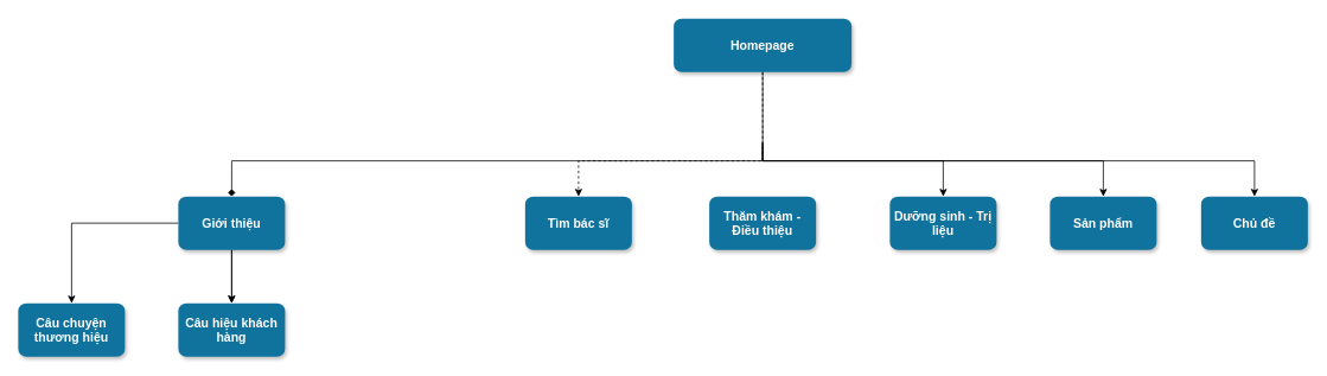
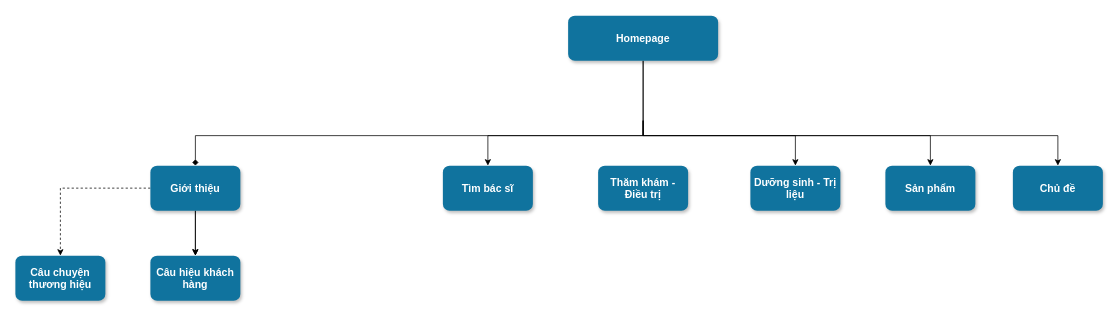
  <mxCell id="0" />
  <mxCell id="1" parent="0" />
  <mxCell id="2" value="" style="edgeStyle=orthogonalEdgeStyle;rounded=0;orthogonalLoop=1;jettySize=auto;html=1;exitX=0.5;exitY=1;exitDx=0;exitDy=0;endArrow=diamond;" edge="1" parent="1" source="7" target="11"><mxGeometry relative="1" as="geometry"><Array as="points"><mxPoint x="857" y="180" /><mxPoint x="260" y="180" /></Array></mxGeometry></mxCell>
- <mxCell id="3" value="" style="edgeStyle=orthogonalEdgeStyle;rounded=0;orthogonalLoop=1;jettySize=auto;html=1;exitX=0.5;exitY=1;exitDx=0;exitDy=0;dashed=1;" edge="1" parent="1" source="7" target="14"><mxGeometry relative="1" as="geometry"><mxPoint x="857" y="160" as="sourcePoint" /><Array as="points"><mxPoint x="857" y="180" /><mxPoint x="650" y="180" /></Array></mxGeometry></mxCell>
+ <mxCell id="3" value="" style="edgeStyle=orthogonalEdgeStyle;rounded=0;orthogonalLoop=1;jettySize=auto;html=1;exitX=0.5;exitY=1;exitDx=0;exitDy=0;" edge="1" parent="1" source="7" target="14"><mxGeometry relative="1" as="geometry"><mxPoint x="857" y="160" as="sourcePoint" /><Array as="points"><mxPoint x="857" y="180" /><mxPoint x="650" y="180" /></Array></mxGeometry></mxCell>
  <mxCell id="4" value="" style="edgeStyle=orthogonalEdgeStyle;rounded=0;orthogonalLoop=1;jettySize=auto;html=1;" edge="1" parent="1" target="16"><mxGeometry relative="1" as="geometry"><mxPoint x="857" y="160" as="sourcePoint" /><Array as="points"><mxPoint x="857" y="180" /><mxPoint x="1060" y="180" /></Array></mxGeometry></mxCell>
  <mxCell id="5" value="" style="edgeStyle=orthogonalEdgeStyle;rounded=0;orthogonalLoop=1;jettySize=auto;html=1;" edge="1" parent="1" target="17"><mxGeometry relative="1" as="geometry"><mxPoint x="857" y="160" as="sourcePoint" /><Array as="points"><mxPoint x="857" y="180" /><mxPoint x="1240" y="180" /></Array></mxGeometry></mxCell>
  <mxCell id="6" value="" style="edgeStyle=orthogonalEdgeStyle;rounded=0;orthogonalLoop=1;jettySize=auto;html=1;" edge="1" parent="1" target="18"><mxGeometry relative="1" as="geometry"><mxPoint x="857" y="160" as="sourcePoint" /><Array as="points"><mxPoint x="857" y="180" /><mxPoint x="1410" y="180" /></Array></mxGeometry></mxCell>
  <mxCell id="7" value="Homepage" style="rounded=1;fillColor=#10739E;strokeColor=none;shadow=1;gradientColor=none;fontStyle=1;fontColor=#FFFFFF;fontSize=14;" parent="1" vertex="1"><mxGeometry x="757" y="20" width="200" height="60" as="geometry" /></mxCell>
- <mxCell id="8" value="" style="edgeStyle=orthogonalEdgeStyle;rounded=0;orthogonalLoop=1;jettySize=auto;html=1;" edge="1" parent="1" source="11" target="12"><mxGeometry relative="1" as="geometry" /></mxCell>
+ <mxCell id="8" value="" style="edgeStyle=orthogonalEdgeStyle;rounded=0;orthogonalLoop=1;jettySize=auto;html=1;dashed=1;" edge="1" parent="1" source="11" target="12"><mxGeometry relative="1" as="geometry" /></mxCell>
  <mxCell id="9" value="" style="edgeStyle=orthogonalEdgeStyle;rounded=0;orthogonalLoop=1;jettySize=auto;html=1;" edge="1" parent="1" source="11" target="13"><mxGeometry relative="1" as="geometry" /></mxCell>
  <mxCell id="10" value="" style="edgeStyle=orthogonalEdgeStyle;rounded=0;orthogonalLoop=1;jettySize=auto;html=1;" edge="1" parent="1" source="11" target="13"><mxGeometry relative="1" as="geometry" /></mxCell>
  <mxCell id="11" value="Giới thiệu" style="whiteSpace=wrap;html=1;rounded=1;shadow=1;fontSize=14;fontColor=#FFFFFF;fontStyle=1;strokeColor=none;fillColor=#10739E;" vertex="1" parent="1"><mxGeometry x="200" y="220" width="120" height="60" as="geometry" /></mxCell>
  <mxCell id="12" value="Câu chuyện thương hiệu" style="whiteSpace=wrap;html=1;rounded=1;shadow=1;fontSize=14;fontColor=#FFFFFF;fontStyle=1;strokeColor=none;fillColor=#10739E;" vertex="1" parent="1"><mxGeometry x="20" y="340" width="120" height="60" as="geometry" /></mxCell>
  <mxCell id="13" value="Câu hiệu khách hàng" style="whiteSpace=wrap;html=1;rounded=1;shadow=1;fontSize=14;fontColor=#FFFFFF;fontStyle=1;strokeColor=none;fillColor=#10739E;" vertex="1" parent="1"><mxGeometry x="200" y="340" width="120" height="60" as="geometry" /></mxCell>
  <mxCell id="14" value="Tìm bác sĩ" style="rounded=1;whiteSpace=wrap;html=1;shadow=1;fontSize=14;fontColor=#FFFFFF;fontStyle=1;strokeColor=none;fillColor=#10739E;" vertex="1" parent="1"><mxGeometry x="590" y="220" width="120" height="60" as="geometry" /></mxCell>
- <mxCell id="15" value="Thăm khám - Điều thiệu" style="whiteSpace=wrap;html=1;rounded=1;shadow=1;fontSize=14;fontColor=#FFFFFF;fontStyle=1;strokeColor=none;fillColor=#10739E;" vertex="1" parent="1"><mxGeometry x="797" y="220" width="120" height="60" as="geometry" /></mxCell>
+ <mxCell id="15" value="Thăm khám - Điều trị" style="whiteSpace=wrap;html=1;rounded=1;shadow=1;fontSize=14;fontColor=#FFFFFF;fontStyle=1;strokeColor=none;fillColor=#10739E;" vertex="1" parent="1"><mxGeometry x="797" y="220" width="120" height="60" as="geometry" /></mxCell>
  <mxCell id="16" value="Dưỡng sinh - Trị liệu" style="rounded=1;whiteSpace=wrap;html=1;shadow=1;fontSize=14;fontColor=#FFFFFF;fontStyle=1;strokeColor=none;fillColor=#10739E;" vertex="1" parent="1"><mxGeometry x="1000" y="220" width="120" height="60" as="geometry" /></mxCell>
  <mxCell id="17" value="Sản phẩm" style="whiteSpace=wrap;html=1;rounded=1;shadow=1;fontSize=14;fontColor=#FFFFFF;fontStyle=1;strokeColor=none;fillColor=#10739E;" vertex="1" parent="1"><mxGeometry x="1180" y="220" width="120" height="60" as="geometry" /></mxCell>
  <mxCell id="18" value="Chủ đề" style="whiteSpace=wrap;html=1;rounded=1;shadow=1;fontSize=14;fontColor=#FFFFFF;fontStyle=1;strokeColor=none;fillColor=#10739E;" vertex="1" parent="1"><mxGeometry x="1350" y="220" width="120" height="60" as="geometry" /></mxCell>
